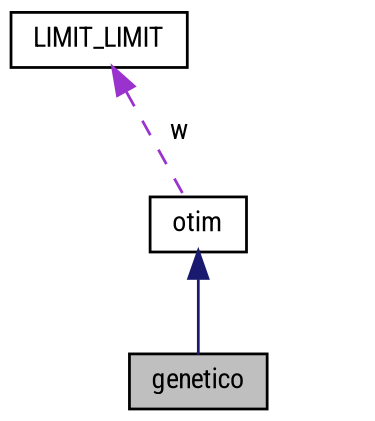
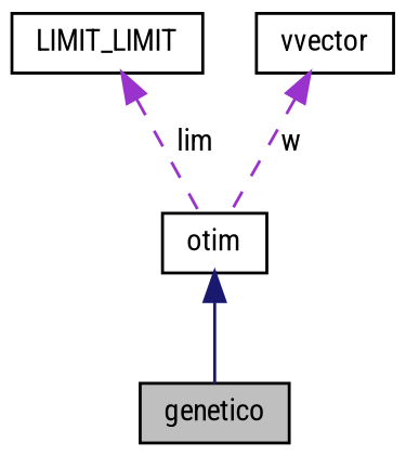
  digraph {
    fontname="Roboto Condensed"
    node [color=black fillcolor=white fontname="Roboto Condensed" fontsize=10 shape=record style=filled]
    edge [color=darkorchid3 dir=back fontname="Roboto Condensed" fontsize=10 labelfontname=Helvetica labelfontsize=10 style=dashed]
    n1 [fillcolor=grey75 fontcolor=black height=0.2 label=genetico width=0.4]
    n2 [height=0.2 label=otim width=0.4]
    n3 [height=0.2 label=LIMIT_LIMIT width=0.4]
+   n4 [height=0.2 label=vvector width=0.4]
    n2 -> n1 [color=midnightblue style=solid]
-   n3 -> n2 [label=" w"]
+   n3 -> n2 [label=" lim"]
+   n4 -> n2 [label=" w"]
  }
